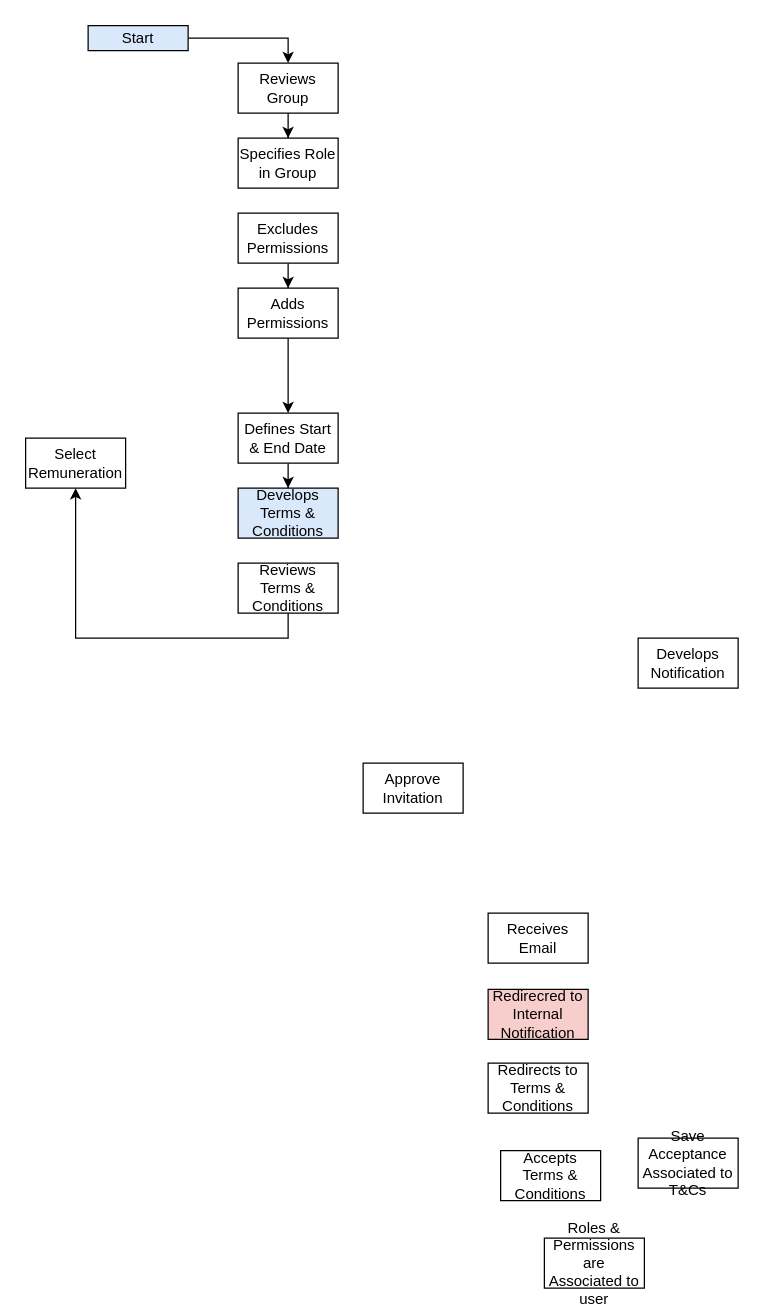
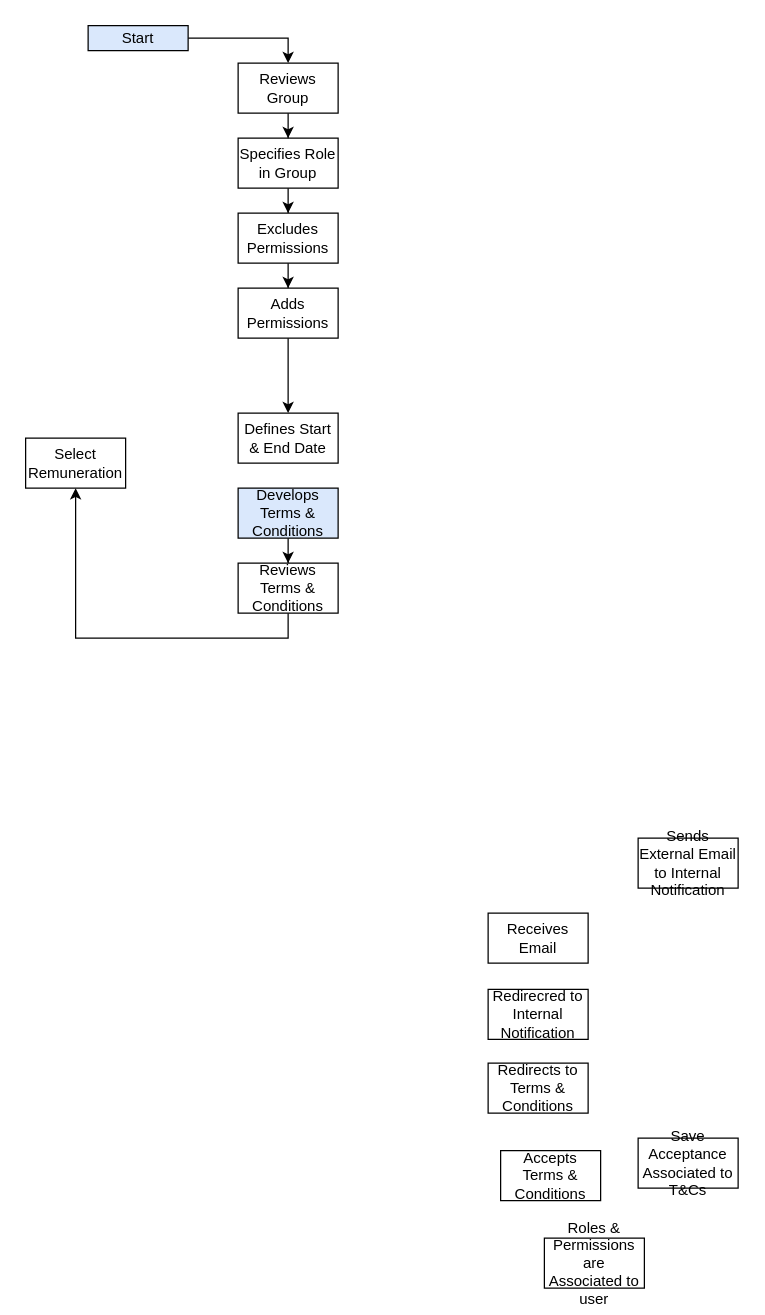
  <mxCell id="0" />
  <mxCell id="1" parent="0" />
  <mxCell id="2" style="edgeStyle=orthogonalEdgeStyle;rounded=0;orthogonalLoop=1;jettySize=auto;html=1;entryX=0.5;entryY=0;entryDx=0;entryDy=0;" edge="1" parent="1" source="3" target="7"><mxGeometry relative="1" as="geometry" /></mxCell>
  <mxCell id="3" value="Start" style="rounded=0;whiteSpace=wrap;html=1;fillColor=#dae8fc;" vertex="1" parent="1"><mxGeometry x="70" y="20" width="80" height="20" as="geometry" /></mxCell>
+ <mxCell id="4" style="edgeStyle=orthogonalEdgeStyle;rounded=0;orthogonalLoop=1;jettySize=auto;html=1;entryX=0.5;entryY=0;entryDx=0;entryDy=0;" edge="1" parent="1" source="5" target="9"><mxGeometry relative="1" as="geometry" /></mxCell>
  <mxCell id="5" value="Specifies Role in Group" style="rounded=0;whiteSpace=wrap;html=1;" vertex="1" parent="1"><mxGeometry x="190" y="110" width="80" height="40" as="geometry" /></mxCell>
  <mxCell id="6" style="edgeStyle=orthogonalEdgeStyle;rounded=0;orthogonalLoop=1;jettySize=auto;html=1;entryX=0.5;entryY=0;entryDx=0;entryDy=0;" edge="1" parent="1" source="7" target="5"><mxGeometry relative="1" as="geometry" /></mxCell>
  <mxCell id="7" value="Reviews Group" style="rounded=0;whiteSpace=wrap;html=1;" vertex="1" parent="1"><mxGeometry x="190" y="50" width="80" height="40" as="geometry" /></mxCell>
  <mxCell id="8" style="edgeStyle=orthogonalEdgeStyle;rounded=0;orthogonalLoop=1;jettySize=auto;html=1;entryX=0.5;entryY=0;entryDx=0;entryDy=0;" edge="1" parent="1" source="9" target="11"><mxGeometry relative="1" as="geometry" /></mxCell>
  <mxCell id="9" value="Excludes Permissions" style="rounded=0;whiteSpace=wrap;html=1;" vertex="1" parent="1"><mxGeometry x="190" y="170" width="80" height="40" as="geometry" /></mxCell>
  <mxCell id="10" style="edgeStyle=orthogonalEdgeStyle;rounded=0;orthogonalLoop=1;jettySize=auto;html=1;entryX=0.5;entryY=0;entryDx=0;entryDy=0;" edge="1" parent="1" source="11" target="24"><mxGeometry relative="1" as="geometry" /></mxCell>
  <mxCell id="11" value="Adds Permissions" style="rounded=0;whiteSpace=wrap;html=1;" vertex="1" parent="1"><mxGeometry x="190" y="230" width="80" height="40" as="geometry" /></mxCell>
  <mxCell id="12" style="edgeStyle=orthogonalEdgeStyle;rounded=0;orthogonalLoop=1;jettySize=auto;html=1;exitX=0.5;exitY=1;exitDx=0;exitDy=0;" edge="1" parent="1" source="22" target="25"><mxGeometry relative="1" as="geometry" /></mxCell>
+ <mxCell id="13" style="edgeStyle=orthogonalEdgeStyle;rounded=0;orthogonalLoop=1;jettySize=auto;html=1;entryX=0.5;entryY=0;entryDx=0;entryDy=0;" edge="1" parent="1" source="14" target="22"><mxGeometry relative="1" as="geometry" /></mxCell>
  <mxCell id="14" value="Develops&lt;br&gt;Terms &amp;amp; Conditions" style="rounded=0;whiteSpace=wrap;html=1;fillColor=#dae8fc;" vertex="1" parent="1"><mxGeometry x="190" y="390" width="80" height="40" as="geometry" /></mxCell>
- <mxCell id="15" value="Develops Notification" style="rounded=0;whiteSpace=wrap;html=1;" vertex="1" parent="1"><mxGeometry x="510" y="510" width="80" height="40" as="geometry" /></mxCell>
  <mxCell id="16" value="Receives Email" style="rounded=0;whiteSpace=wrap;html=1;" vertex="1" parent="1"><mxGeometry x="390" y="730" width="80" height="40" as="geometry" /></mxCell>
- <mxCell id="17" value="Redirecred to Internal Notification" style="rounded=0;whiteSpace=wrap;html=1;fillColor=#f8cecc;" vertex="1" parent="1"><mxGeometry x="390" y="791" width="80" height="40" as="geometry" /></mxCell>
+ <mxCell id="17" value="Redirecred to Internal Notification" style="rounded=0;whiteSpace=wrap;html=1;" vertex="1" parent="1"><mxGeometry x="390" y="791" width="80" height="40" as="geometry" /></mxCell>
+ <mxCell id="18" value="Sends External Email to Internal Notification" style="rounded=0;whiteSpace=wrap;html=1;" vertex="1" parent="1"><mxGeometry x="510" y="670" width="80" height="40" as="geometry" /></mxCell>
  <mxCell id="19" value="Redirects to Terms &amp;amp; Conditions" style="rounded=0;whiteSpace=wrap;html=1;" vertex="1" parent="1"><mxGeometry x="390" y="850" width="80" height="40" as="geometry" /></mxCell>
  <mxCell id="20" value="Save Acceptance&lt;br&gt;Associated to T&amp;amp;Cs" style="rounded=0;whiteSpace=wrap;html=1;" vertex="1" parent="1"><mxGeometry x="510" y="910" width="80" height="40" as="geometry" /></mxCell>
  <mxCell id="21" value="Roles &amp;amp; Permissions are Associated to user" style="rounded=0;whiteSpace=wrap;html=1;" vertex="1" parent="1"><mxGeometry x="435" y="990" width="80" height="40" as="geometry" /></mxCell>
  <mxCell id="22" value="Reviews Terms &amp;amp; Conditions" style="rounded=0;whiteSpace=wrap;html=1;" vertex="1" parent="1"><mxGeometry x="190" y="450" width="80" height="40" as="geometry" /></mxCell>
- <mxCell id="23" style="edgeStyle=orthogonalEdgeStyle;rounded=0;orthogonalLoop=1;jettySize=auto;html=1;entryX=0.5;entryY=0;entryDx=0;entryDy=0;" edge="1" parent="1" source="24" target="14"><mxGeometry relative="1" as="geometry" /></mxCell>
  <mxCell id="24" value="Defines Start &amp;amp; End Date" style="rounded=0;whiteSpace=wrap;html=1;" vertex="1" parent="1"><mxGeometry x="190" y="330" width="80" height="40" as="geometry" /></mxCell>
  <mxCell id="25" value="Select Remuneration" style="rounded=0;whiteSpace=wrap;html=1;" vertex="1" parent="1"><mxGeometry x="20" y="350" width="80" height="40" as="geometry" /></mxCell>
  <mxCell id="26" value="Accepts Terms &amp;amp; Conditions" style="rounded=0;whiteSpace=wrap;html=1;" vertex="1" parent="1"><mxGeometry x="400" y="920" width="80" height="40" as="geometry" /></mxCell>
- <mxCell id="27" value="Approve Invitation" style="rounded=0;whiteSpace=wrap;html=1;" vertex="1" parent="1"><mxGeometry x="290" y="610" width="80" height="40" as="geometry" /></mxCell>
